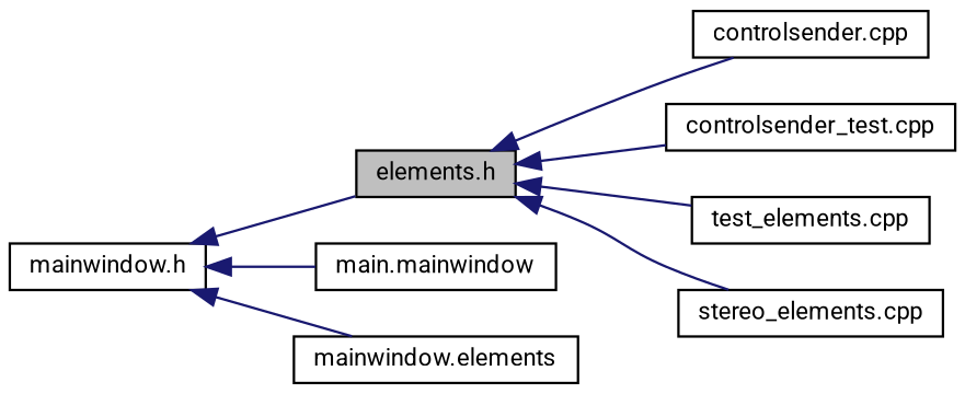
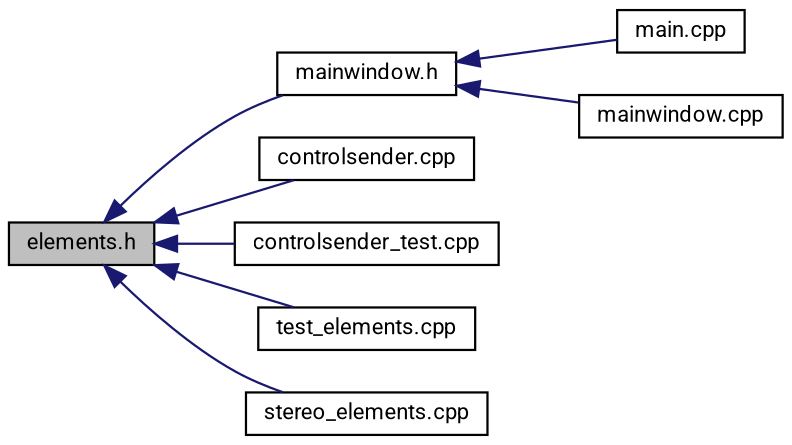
  digraph {
    fontname=Roboto
    rankdir=LR
    node [color=black fillcolor=white fontname=Roboto fontsize=10 shape=record style=filled]
    edge [color=midnightblue dir=back fontname=Roboto fontsize=10 labelfontname=Helvetica labelfontsize=10 style=solid]
    n1 [fillcolor=grey75 fontcolor=black height=0.2 label="elements.h" width=0.4]
    n2 [height=0.2 label="mainwindow.h" width=0.4]
    n3 [height=0.2 label="controlsender.cpp" width=0.4]
    n4 [height=0.2 label="controlsender_test.cpp" width=0.4]
    n5 [height=0.2 label="test_elements.cpp" width=0.4]
    n6 [height=0.2 label="stereo_elements.cpp" width=0.4]
-   n7 [height=0.2 label="main.mainwindow" width=0.4]
-   n8 [height=0.2 label="mainwindow.elements" width=0.4]
-   n2 -> n1
+   n7 [height=0.2 label="main.cpp" width=0.4]
+   n8 [height=0.2 label="mainwindow.cpp" width=0.4]
+   n1 -> n2
    n1 -> n3
    n1 -> n4
    n1 -> n5
    n1 -> n6
    n2 -> n7
    n2 -> n8
  }
